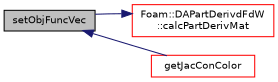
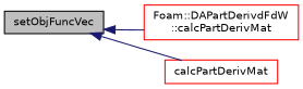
  digraph {
    rankdir=LR
    node [color=red fontname=Helvetica fontsize=10 shape=record]
    edge [color=midnightblue dir=back fontname=Helvetica fontsize=10 labelfontname=Helvetica labelfontsize=10 style=solid]
    n1 [color=black fillcolor=grey75 fontcolor=black height=0.2 label=setObjFuncVec style=filled width=0.4]
    n2 [height=0.2 label="Foam::DAPartDerivdFdW\l::calcPartDerivMat" width=0.4]
-   n3 [height=0.2 label=getJacConColor width=0.4]
-   n2 -> n1
+   n3 [height=0.2 label=calcPartDerivMat width=0.4]
+   n1 -> n2
    n1 -> n3
  }
